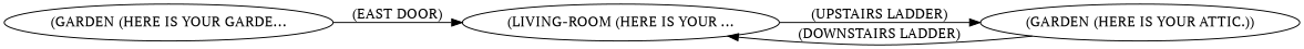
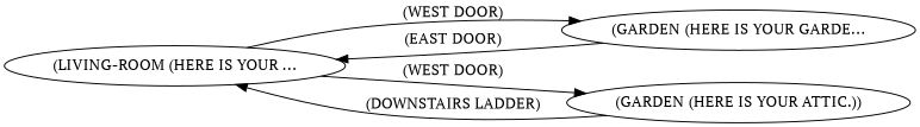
  digraph {
    fontname="PT Serif"
    rankdir=LR
    node [fontname="PT Serif"]
    edge [fontname="PT Serif"]
    n1 [label="(LIVING-ROOM (HERE IS YOUR ..."]
    n2 [label="(GARDEN (HERE IS YOUR GARDE..."]
    n3 [label="(GARDEN (HERE IS YOUR ATTIC.))"]
-   n1 -> n3 [label="(UPSTAIRS LADDER)"]
+   n1 -> n2 [label="(WEST DOOR)"]
+   n1 -> n3 [label="(WEST DOOR)"]
    n2 -> n1 [label="(EAST DOOR)"]
    n3 -> n1 [label="(DOWNSTAIRS LADDER)"]
  }
